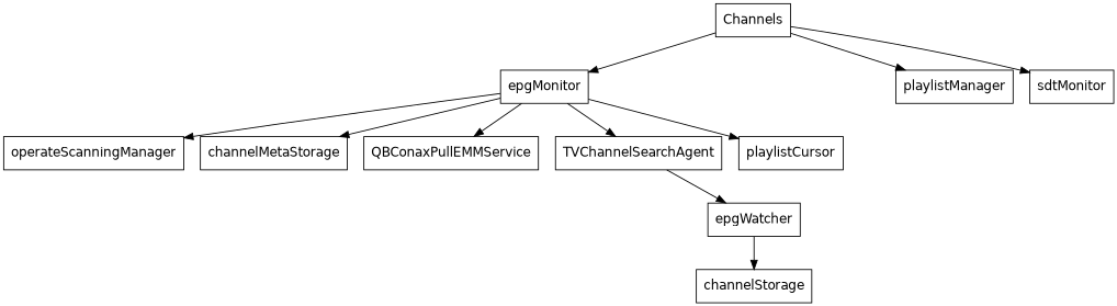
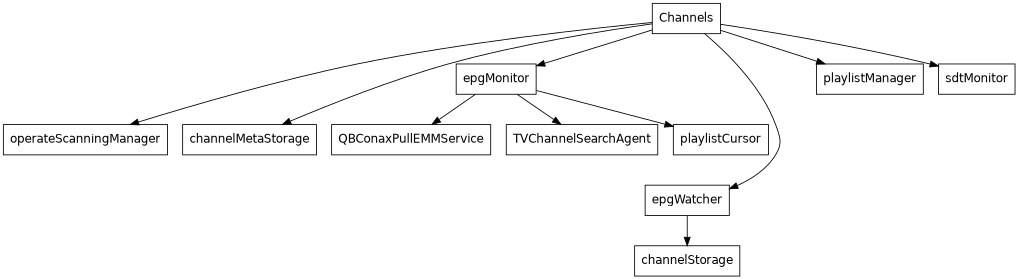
  digraph {
    fontname="DejaVu Sans"
    node [fontname="DejaVu Sans" shape=box]
    edge [fontname="DejaVu Sans"]
    n1 [label=Channels root=true]
    operateScanningManager
    channelMetaStorage
    epgMonitor
    epgWatcher
    playlistManager
    sdtMonitor
    QBConaxPullEMMService
    TVChannelSearchAgent
    playlistCursor
    channelStorage
-   epgMonitor -> operateScanningManager
-   epgMonitor -> channelMetaStorage
+   n1 -> operateScanningManager
+   n1 -> channelMetaStorage
    n1 -> epgMonitor
-   TVChannelSearchAgent -> epgWatcher
+   n1 -> epgWatcher
    n1 -> playlistManager
    n1 -> sdtMonitor
    epgMonitor -> QBConaxPullEMMService
    epgMonitor -> TVChannelSearchAgent
    epgMonitor -> playlistCursor
    epgWatcher -> channelStorage
  }
